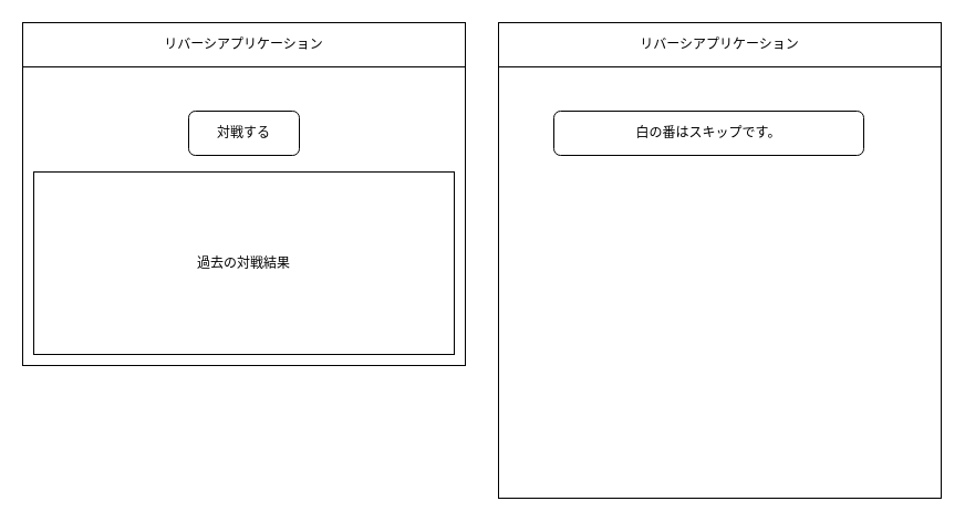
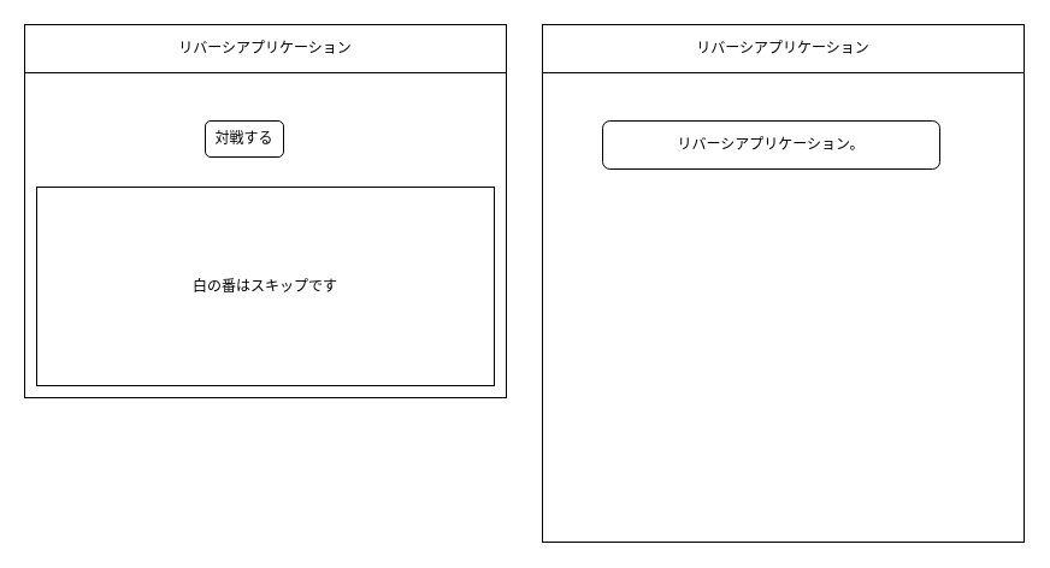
  <mxCell id="0" />
  <mxCell id="1" parent="0" />
  <mxCell id="2" value="" style="rounded=0;whiteSpace=wrap;html=1;fillColor=none;" vertex="1" parent="1"><mxGeometry x="20" y="20" width="400" height="310" as="geometry" /></mxCell>
  <mxCell id="3" value="リバーシアプリケーション" style="rounded=0;whiteSpace=wrap;html=1;fillColor=none;" vertex="1" parent="1"><mxGeometry x="20" y="20" width="400" height="40" as="geometry" /></mxCell>
- <mxCell id="4" value="対戦する" style="rounded=1;whiteSpace=wrap;html=1;fillColor=default;" vertex="1" parent="1"><mxGeometry x="170" y="100" width="100" height="40" as="geometry" /></mxCell>
- <mxCell id="5" value="過去の対戦結果" style="rounded=0;whiteSpace=wrap;html=1;fillColor=none;" vertex="1" parent="1"><mxGeometry x="30" y="155" width="380" height="165" as="geometry" /></mxCell>
+ <mxCell id="4" value="対戦する" style="rounded=1;whiteSpace=wrap;html=1;fillColor=default;" vertex="1" parent="1"><mxGeometry x="170" y="100" width="65" height="30" as="geometry" /></mxCell>
+ <mxCell id="5" value="白の番はスキップです" style="rounded=0;whiteSpace=wrap;html=1;fillColor=none;" vertex="1" parent="1"><mxGeometry x="30" y="155" width="380" height="165" as="geometry" /></mxCell>
  <mxCell id="6" value="" style="rounded=0;whiteSpace=wrap;html=1;fillColor=none;" vertex="1" parent="1"><mxGeometry x="450" y="20" width="400" height="430" as="geometry" /></mxCell>
  <mxCell id="7" value="リバーシアプリケーション" style="rounded=0;whiteSpace=wrap;html=1;fillColor=none;" vertex="1" parent="1"><mxGeometry x="450" y="20" width="400" height="40" as="geometry" /></mxCell>
- <mxCell id="8" value="白の番はスキップです。" style="rounded=1;whiteSpace=wrap;html=1;fillColor=default;" vertex="1" parent="1"><mxGeometry x="500" y="100" width="280" height="40" as="geometry" /></mxCell>
+ <mxCell id="8" value="リバーシアプリケーション。" style="rounded=1;whiteSpace=wrap;html=1;fillColor=default;" vertex="1" parent="1"><mxGeometry x="500" y="100" width="280" height="40" as="geometry" /></mxCell>
